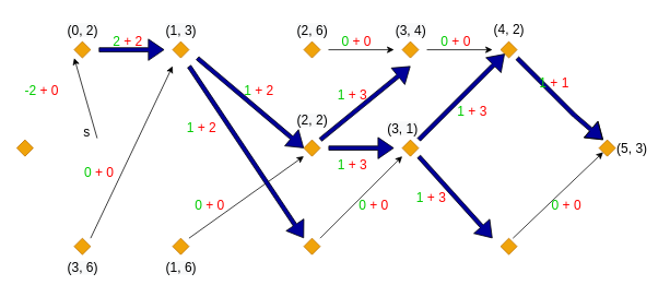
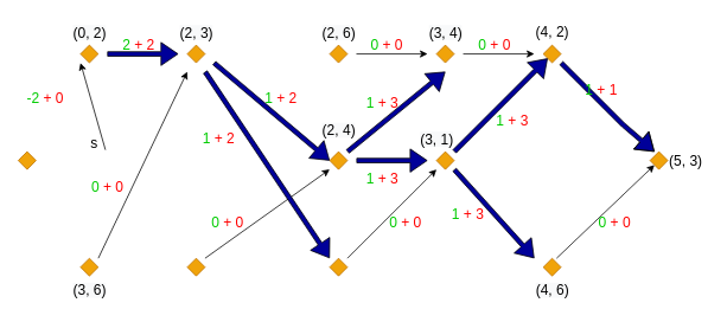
  <mxCell id="0" />
  <mxCell id="1" parent="0" />
  <mxCell id="2" value="" style="rhombus;whiteSpace=wrap;html=1;fillColor=#f0a30a;strokeColor=#BD7000;fontColor=#ffffff;" parent="1" vertex="1"><mxGeometry x="730" y="170" width="20" height="20" as="geometry" /></mxCell>
  <mxCell id="3" value="" style="rhombus;whiteSpace=wrap;html=1;fillColor=#f0a30a;strokeColor=#BD7000;fontColor=#ffffff;" parent="1" vertex="1"><mxGeometry x="610" y="50" width="20" height="20" as="geometry" /></mxCell>
  <mxCell id="4" value="" style="rhombus;whiteSpace=wrap;html=1;fillColor=#f0a30a;strokeColor=#BD7000;fontColor=#ffffff;" parent="1" vertex="1"><mxGeometry x="610" y="290" width="20" height="20" as="geometry" /></mxCell>
  <mxCell id="5" value="" style="rhombus;whiteSpace=wrap;html=1;fillColor=#f0a30a;strokeColor=#BD7000;fontColor=#ffffff;" parent="1" vertex="1"><mxGeometry x="490" y="170" width="20" height="20" as="geometry" /></mxCell>
  <mxCell id="6" style="edgeStyle=none;rounded=0;orthogonalLoop=1;jettySize=auto;html=1;startSize=6;endSize=6;fillColor=#000099;fontSize=11;" parent="1" edge="1"><mxGeometry relative="1" as="geometry"><mxPoint x="600" y="60" as="targetPoint" /><mxPoint x="520" y="60" as="sourcePoint" /></mxGeometry></mxCell>
  <mxCell id="7" value="" style="rhombus;whiteSpace=wrap;html=1;fillColor=#f0a30a;strokeColor=#BD7000;fontColor=#ffffff;" parent="1" vertex="1"><mxGeometry x="490" y="50" width="20" height="20" as="geometry" /></mxCell>
  <mxCell id="8" style="edgeStyle=none;rounded=0;orthogonalLoop=1;jettySize=auto;html=1;startSize=6;endSize=6;fillColor=#000099;" parent="1" edge="1"><mxGeometry relative="1" as="geometry"><mxPoint x="490" y="190" as="targetPoint" /><mxPoint x="390" y="290" as="sourcePoint" /></mxGeometry></mxCell>
  <mxCell id="9" value="" style="rhombus;whiteSpace=wrap;html=1;fillColor=#f0a30a;strokeColor=#BD7000;fontColor=#ffffff;" parent="1" vertex="1"><mxGeometry x="370" y="290" width="20" height="20" as="geometry" /></mxCell>
  <mxCell id="10" value="" style="rhombus;whiteSpace=wrap;html=1;fillColor=#f0a30a;strokeColor=#BD7000;fontColor=#ffffff;" parent="1" vertex="1"><mxGeometry x="370" y="170" width="20" height="20" as="geometry" /></mxCell>
  <mxCell id="11" style="edgeStyle=none;rounded=0;orthogonalLoop=1;jettySize=auto;html=1;startSize=6;endSize=6;fillColor=#000099;fontSize=11;" parent="1" edge="1"><mxGeometry relative="1" as="geometry"><mxPoint x="400" y="60" as="sourcePoint" /><mxPoint x="480" y="60" as="targetPoint" /></mxGeometry></mxCell>
  <mxCell id="12" value="" style="rhombus;whiteSpace=wrap;html=1;fillColor=#f0a30a;strokeColor=#BD7000;fontColor=#ffffff;" parent="1" vertex="1"><mxGeometry x="370" y="50" width="20" height="20" as="geometry" /></mxCell>
  <mxCell id="13" style="edgeStyle=none;rounded=0;orthogonalLoop=1;jettySize=auto;html=1;startSize=6;endSize=6;fillColor=#000099;" parent="1" edge="1"><mxGeometry relative="1" as="geometry"><mxPoint x="230" y="290" as="sourcePoint" /><mxPoint x="370" y="190" as="targetPoint" /></mxGeometry></mxCell>
  <mxCell id="14" value="" style="rhombus;whiteSpace=wrap;html=1;fillColor=#f0a30a;strokeColor=#BD7000;fontColor=#ffffff;" parent="1" vertex="1"><mxGeometry x="210" y="290" width="20" height="20" as="geometry" /></mxCell>
  <mxCell id="15" value="" style="rhombus;whiteSpace=wrap;html=1;fillColor=#f0a30a;strokeColor=#BD7000;fontColor=#ffffff;" parent="1" vertex="1"><mxGeometry x="210" y="50" width="20" height="20" as="geometry" /></mxCell>
  <mxCell id="16" style="rounded=0;orthogonalLoop=1;jettySize=auto;html=1;startSize=6;endSize=6;fillColor=#000099;" parent="1" edge="1"><mxGeometry relative="1" as="geometry"><mxPoint x="210" y="80" as="targetPoint" /><mxPoint x="110" y="290" as="sourcePoint" /></mxGeometry></mxCell>
  <mxCell id="17" value="" style="rhombus;whiteSpace=wrap;html=1;fillColor=#f0a30a;strokeColor=#BD7000;fontColor=#ffffff;" parent="1" vertex="1"><mxGeometry x="90" y="290" width="20" height="20" as="geometry" /></mxCell>
  <mxCell id="18" value="" style="rhombus;whiteSpace=wrap;html=1;fillColor=#f0a30a;strokeColor=#BD7000;fontColor=#ffffff;" parent="1" vertex="1"><mxGeometry x="90" y="50" width="20" height="20" as="geometry" /></mxCell>
  <mxCell id="19" style="edgeStyle=none;rounded=0;orthogonalLoop=1;jettySize=auto;html=1;startSize=6;endSize=6;fillColor=#000099;exitX=1.15;exitY=0.9;exitDx=0;exitDy=0;exitPerimeter=0;" parent="1" source="42" edge="1"><mxGeometry relative="1" as="geometry"><mxPoint x="90" y="70" as="targetPoint" /><mxPoint x="50" y="160" as="sourcePoint" /></mxGeometry></mxCell>
  <mxCell id="20" value="" style="rhombus;whiteSpace=wrap;html=1;fillColor=#f0a30a;strokeColor=#BD7000;fontColor=#ffffff;" parent="1" vertex="1"><mxGeometry y="170" width="20" height="20" as="geometry" x="20" /></mxCell>
  <mxCell id="21" value="" style="endArrow=classic;html=1;entryX=0;entryY=1;entryDx=0;entryDy=0;" parent="1" target="2" edge="1"><mxGeometry width="50" height="50" relative="1" as="geometry"><mxPoint x="625" y="290" as="sourcePoint" /><mxPoint x="460" y="240" as="targetPoint" /></mxGeometry></mxCell>
  <mxCell id="22" value="&lt;font style=&quot;font-size: 16px&quot; color=&quot;#00cc00&quot;&gt;0 &lt;/font&gt;&lt;font color=&quot;#ff0000&quot; style=&quot;font-size: 16px&quot;&gt;+ 0&lt;/font&gt;" style="text;html=1;align=center;verticalAlign=middle;resizable=0;points=[];autosize=1;" parent="1" vertex="1"><mxGeometry x="665" y="240" width="50" height="20" as="geometry" /></mxCell>
  <mxCell id="23" value="&lt;font style=&quot;font-size: 16px&quot;&gt;(5, 3)&lt;/font&gt;" style="text;html=1;align=center;verticalAlign=middle;resizable=0;points=[];autosize=1;" parent="1" vertex="1"><mxGeometry x="745" y="170" width="50" height="20" as="geometry" /></mxCell>
  <mxCell id="24" value="" style="shape=flexArrow;endArrow=classic;html=1;fillColor=#000099;endSize=6;startSize=6;width=5;" parent="1" edge="1"><mxGeometry width="50" height="50" relative="1" as="geometry"><mxPoint x="630" y="70" as="sourcePoint" /><mxPoint x="735" y="170" as="targetPoint" /><Array as="points"><mxPoint x="700" y="140" /></Array></mxGeometry></mxCell>
  <mxCell id="25" value="&lt;font style=&quot;font-size: 16px&quot; color=&quot;#00cc00&quot;&gt;1&lt;/font&gt;&lt;font color=&quot;#ff0000&quot; style=&quot;font-size: 16px&quot;&gt; + 1&lt;/font&gt;" style="text;html=1;align=center;verticalAlign=middle;resizable=0;points=[];autosize=1;" parent="1" vertex="1"><mxGeometry x="650" y="90" width="50" height="20" as="geometry" /></mxCell>
  <mxCell id="26" value="" style="shape=flexArrow;endArrow=classic;html=1;fillColor=#000099;endSize=6;startSize=6;width=5;" parent="1" edge="1"><mxGeometry width="50" height="50" relative="1" as="geometry"><mxPoint x="510" y="190" as="sourcePoint" /><mxPoint x="600" y="290" as="targetPoint" /><Array as="points" /></mxGeometry></mxCell>
  <mxCell id="27" value="" style="shape=flexArrow;endArrow=classic;html=1;fillColor=#000099;endSize=6;startSize=6;entryX=0;entryY=1;entryDx=0;entryDy=0;width=5;" parent="1" target="3" edge="1"><mxGeometry width="50" height="50" relative="1" as="geometry"><mxPoint x="510" y="170" as="sourcePoint" /><mxPoint x="610" y="300" as="targetPoint" /><Array as="points" /></mxGeometry></mxCell>
  <mxCell id="28" value="" style="shape=flexArrow;endArrow=classic;html=1;fillColor=#000099;endSize=6;startSize=6;width=5;" parent="1" edge="1"><mxGeometry width="50" height="50" relative="1" as="geometry"><mxPoint x="400" y="180" as="sourcePoint" /><mxPoint x="480" y="180" as="targetPoint" /><Array as="points" /></mxGeometry></mxCell>
  <mxCell id="29" value="" style="shape=flexArrow;endArrow=classic;html=1;fillColor=#000099;endSize=6;startSize=6;width=5;" parent="1" edge="1"><mxGeometry width="50" height="50" relative="1" as="geometry"><mxPoint x="390" y="170" as="sourcePoint" /><mxPoint x="500" y="80" as="targetPoint" /><Array as="points" /></mxGeometry></mxCell>
  <mxCell id="30" value="" style="shape=flexArrow;endArrow=classic;html=1;fillColor=#000099;endSize=6;startSize=6;fontSize=11;spacing=2;verticalAlign=middle;width=5;" parent="1" edge="1"><mxGeometry width="50" height="50" relative="1" as="geometry"><mxPoint x="230" y="80" as="sourcePoint" /><mxPoint x="370" y="290" as="targetPoint" /><Array as="points" /></mxGeometry></mxCell>
  <mxCell id="31" value="" style="shape=flexArrow;endArrow=classic;html=1;fillColor=#000099;endSize=6;startSize=6;width=5;" parent="1" edge="1"><mxGeometry width="50" height="50" relative="1" as="geometry"><mxPoint x="240" y="70" as="sourcePoint" /><mxPoint x="370" y="180" as="targetPoint" /><Array as="points" /></mxGeometry></mxCell>
  <mxCell id="32" value="" style="shape=flexArrow;endArrow=classic;html=1;fillColor=#000099;endSize=6;startSize=6;width=5;" parent="1" edge="1"><mxGeometry width="50" height="50" relative="1" as="geometry"><mxPoint x="120" y="60" as="sourcePoint" /><mxPoint x="200" y="60" as="targetPoint" /><Array as="points" /></mxGeometry></mxCell>
  <mxCell id="33" value="&lt;font style=&quot;font-size: 16px&quot; color=&quot;#00cc00&quot;&gt;0 &lt;/font&gt;&lt;font color=&quot;#ff0000&quot; style=&quot;font-size: 16px&quot;&gt;+ 0&lt;/font&gt;" style="text;html=1;align=center;verticalAlign=middle;resizable=0;points=[];autosize=1;" parent="1" vertex="1"><mxGeometry x="430" y="240" width="50" height="20" as="geometry" /></mxCell>
  <mxCell id="34" value="&lt;font style=&quot;font-size: 16px&quot; color=&quot;#00cc00&quot;&gt;0&lt;/font&gt;&lt;font color=&quot;#ff0000&quot; style=&quot;font-size: 16px&quot;&gt; + 0&lt;/font&gt;" style="text;html=1;align=center;verticalAlign=middle;resizable=0;points=[];autosize=1;" parent="1" vertex="1"><mxGeometry x="230" y="240" width="50" height="20" as="geometry" /></mxCell>
  <mxCell id="35" value="&lt;font style=&quot;font-size: 16px&quot; color=&quot;#00cc00&quot;&gt;0&lt;/font&gt;&lt;font color=&quot;#ff0000&quot; style=&quot;font-size: 16px&quot;&gt; + 0&lt;/font&gt;" style="text;html=1;align=center;verticalAlign=middle;resizable=0;points=[];autosize=1;" parent="1" vertex="1"><mxGeometry x="95" y="200" width="50" height="20" as="geometry" /></mxCell>
  <mxCell id="36" value="&lt;font style=&quot;font-size: 16px&quot; color=&quot;#00cc00&quot;&gt;-2 &lt;/font&gt;&lt;font style=&quot;font-size: 16px&quot; color=&quot;#ff0000&quot;&gt;+ 0&lt;/font&gt;" style="text;html=1;align=center;verticalAlign=middle;resizable=0;points=[];autosize=1;" parent="1" vertex="1"><mxGeometry y="100" width="60" height="20" as="geometry" x="20" /></mxCell>
  <mxCell id="37" value="&lt;span style=&quot;font-size: 16px&quot;&gt;(4, 2)&lt;/span&gt;" style="text;html=1;align=center;verticalAlign=middle;resizable=0;points=[];autosize=1;fontSize=11;" parent="1" vertex="1"><mxGeometry x="595" y="25" width="50" height="20" as="geometry" /></mxCell>
  <mxCell id="38" value="&lt;span style=&quot;color: rgb(0 , 0 , 0) ; font-family: &amp;#34;helvetica&amp;#34; ; font-size: 16px ; font-style: normal ; font-weight: 400 ; letter-spacing: normal ; text-align: center ; text-indent: 0px ; text-transform: none ; word-spacing: 0px ; background-color: rgb(248 , 249 , 250) ; display: inline ; float: none&quot;&gt;(3, 4)&lt;/span&gt;" style="text;whiteSpace=wrap;html=1;fontSize=11;" parent="1" vertex="1"><mxGeometry x="480" y="20" width="60" height="30" as="geometry" /></mxCell>
  <mxCell id="39" value="&lt;span style=&quot;color: rgb(0 , 0 , 0) ; font-family: &amp;#34;helvetica&amp;#34; ; font-size: 16px ; font-style: normal ; font-weight: 400 ; letter-spacing: normal ; text-align: center ; text-indent: 0px ; text-transform: none ; word-spacing: 0px ; background-color: rgb(248 , 249 , 250) ; display: inline ; float: none&quot;&gt;(2, 6)&lt;/span&gt;" style="text;whiteSpace=wrap;html=1;fontSize=11;" parent="1" vertex="1"><mxGeometry x="360" y="20" width="60" height="30" as="geometry" /></mxCell>
- <mxCell id="40" value="&lt;span style=&quot;color: rgb(0 , 0 , 0) ; font-family: &amp;#34;helvetica&amp;#34; ; font-size: 16px ; font-style: normal ; font-weight: 400 ; letter-spacing: normal ; text-align: center ; text-indent: 0px ; text-transform: none ; word-spacing: 0px ; background-color: rgb(248 , 249 , 250) ; display: inline ; float: none&quot;&gt;(1, 3)&lt;/span&gt;" style="text;whiteSpace=wrap;html=1;fontSize=11;" parent="1" vertex="1"><mxGeometry x="200" y="20" width="60" height="30" as="geometry" /></mxCell>
+ <mxCell id="40" value="&lt;span style=&quot;color: rgb(0 , 0 , 0) ; font-family: &amp;#34;helvetica&amp;#34; ; font-size: 16px ; font-style: normal ; font-weight: 400 ; letter-spacing: normal ; text-align: center ; text-indent: 0px ; text-transform: none ; word-spacing: 0px ; background-color: rgb(248 , 249 , 250) ; display: inline ; float: none&quot;&gt;(2, 3)&lt;/span&gt;" style="text;whiteSpace=wrap;html=1;fontSize=11;" parent="1" vertex="1"><mxGeometry x="200" y="20" width="60" height="30" as="geometry" /></mxCell>
  <mxCell id="41" value="&lt;span style=&quot;color: rgb(0 , 0 , 0) ; font-family: &amp;#34;helvetica&amp;#34; ; font-size: 16px ; font-style: normal ; font-weight: 400 ; letter-spacing: normal ; text-align: center ; text-indent: 0px ; text-transform: none ; word-spacing: 0px ; background-color: rgb(248 , 249 , 250) ; display: inline ; float: none&quot;&gt;(0, 2)&lt;/span&gt;" style="text;whiteSpace=wrap;html=1;fontSize=11;" parent="1" vertex="1"><mxGeometry x="80" y="20" width="60" height="30" as="geometry" /></mxCell>
  <mxCell id="42" value="&lt;font style=&quot;font-size: 16px&quot;&gt;s&lt;/font&gt;" style="text;html=1;align=center;verticalAlign=middle;resizable=0;points=[];autosize=1;fontSize=11;" parent="1" vertex="1"><mxGeometry x="95" y="150" width="20" height="20" as="geometry" /></mxCell>
  <mxCell id="43" value="&lt;span style=&quot;color: rgb(0 , 0 , 0) ; font-family: &amp;#34;helvetica&amp;#34; ; font-size: 16px ; font-style: normal ; font-weight: 400 ; letter-spacing: normal ; text-align: center ; text-indent: 0px ; text-transform: none ; word-spacing: 0px ; background-color: rgb(248 , 249 , 250) ; display: inline ; float: none&quot;&gt;(3, 6)&lt;/span&gt;" style="text;whiteSpace=wrap;html=1;fontSize=11;" parent="1" vertex="1"><mxGeometry x="80" y="310" width="60" height="30" as="geometry" /></mxCell>
- <mxCell id="44" value="&lt;span style=&quot;color: rgb(0 , 0 , 0) ; font-family: &amp;#34;helvetica&amp;#34; ; font-size: 16px ; font-style: normal ; font-weight: 400 ; letter-spacing: normal ; text-align: center ; text-indent: 0px ; text-transform: none ; word-spacing: 0px ; background-color: rgb(248 , 249 , 250) ; display: inline ; float: none&quot;&gt;(1, 6)&lt;/span&gt;" style="text;whiteSpace=wrap;html=1;fontSize=11;" parent="1" vertex="1"><mxGeometry x="200" y="310" width="60" height="30" as="geometry" /></mxCell>
+ <mxCell id="45" value="&lt;span style=&quot;color: rgb(0 , 0 , 0) ; font-family: &amp;#34;helvetica&amp;#34; ; font-size: 16px ; font-style: normal ; font-weight: 400 ; letter-spacing: normal ; text-align: center ; text-indent: 0px ; text-transform: none ; word-spacing: 0px ; background-color: rgb(248 , 249 , 250) ; display: inline ; float: none&quot;&gt;(4, 6)&lt;/span&gt;" style="text;whiteSpace=wrap;html=1;fontSize=11;" parent="1" vertex="1"><mxGeometry x="600" y="310" width="60" height="30" as="geometry" /></mxCell>
  <mxCell id="46" value="&lt;span style=&quot;color: rgb(0 , 0 , 0) ; font-family: &amp;#34;helvetica&amp;#34; ; font-size: 16px ; font-style: normal ; font-weight: 400 ; letter-spacing: normal ; text-align: center ; text-indent: 0px ; text-transform: none ; word-spacing: 0px ; background-color: rgb(248 , 249 , 250) ; display: inline ; float: none&quot;&gt;(3, 1)&lt;/span&gt;" style="text;whiteSpace=wrap;html=1;fontSize=11;" parent="1" vertex="1"><mxGeometry x="470" y="140" width="60" height="30" as="geometry" /></mxCell>
- <mxCell id="47" value="&lt;span style=&quot;color: rgb(0 , 0 , 0) ; font-family: &amp;#34;helvetica&amp;#34; ; font-size: 16px ; font-style: normal ; font-weight: 400 ; letter-spacing: normal ; text-align: center ; text-indent: 0px ; text-transform: none ; word-spacing: 0px ; background-color: rgb(248 , 249 , 250) ; display: inline ; float: none&quot;&gt;(2, 2)&lt;/span&gt;" style="text;whiteSpace=wrap;html=1;fontSize=11;" parent="1" vertex="1"><mxGeometry x="360" y="130" width="60" height="30" as="geometry" /></mxCell>
+ <mxCell id="47" value="&lt;span style=&quot;color: rgb(0 , 0 , 0) ; font-family: &amp;#34;helvetica&amp;#34; ; font-size: 16px ; font-style: normal ; font-weight: 400 ; letter-spacing: normal ; text-align: center ; text-indent: 0px ; text-transform: none ; word-spacing: 0px ; background-color: rgb(248 , 249 , 250) ; display: inline ; float: none&quot;&gt;(2, 4)&lt;/span&gt;" style="text;whiteSpace=wrap;html=1;fontSize=11;" parent="1" vertex="1"><mxGeometry x="360" y="130" width="60" height="30" as="geometry" /></mxCell>
  <mxCell id="48" value="&lt;font style=&quot;font-size: 16px&quot; color=&quot;#00cc00&quot;&gt;2 &lt;/font&gt;&lt;font color=&quot;#ff0000&quot; style=&quot;font-size: 16px&quot;&gt;+ 2&lt;/font&gt;" style="text;html=1;align=center;verticalAlign=middle;resizable=0;points=[];autosize=1;" parent="1" vertex="1"><mxGeometry x="130" y="40" width="50" height="20" as="geometry" /></mxCell>
  <mxCell id="49" value="&lt;font style=&quot;font-size: 16px&quot; color=&quot;#00cc00&quot;&gt;1&lt;/font&gt;&lt;font color=&quot;#ff0000&quot; style=&quot;font-size: 16px&quot;&gt; + 2&lt;/font&gt;" style="text;html=1;align=center;verticalAlign=middle;resizable=0;points=[];autosize=1;" parent="1" vertex="1"><mxGeometry x="290" y="100" width="50" height="20" as="geometry" /></mxCell>
  <mxCell id="50" value="&lt;font style=&quot;font-size: 16px&quot; color=&quot;#00cc00&quot;&gt;1&lt;/font&gt;&lt;font color=&quot;#ff0000&quot; style=&quot;font-size: 16px&quot;&gt; + 2&lt;/font&gt;" style="text;html=1;align=center;verticalAlign=middle;resizable=0;points=[];autosize=1;" parent="1" vertex="1"><mxGeometry x="220" y="145" width="50" height="20" as="geometry" /></mxCell>
  <mxCell id="51" value="&lt;font style=&quot;font-size: 16px&quot; color=&quot;#00cc00&quot;&gt;0&lt;/font&gt;&lt;font color=&quot;#ff0000&quot; style=&quot;font-size: 16px&quot;&gt; + 0&lt;/font&gt;" style="text;html=1;align=center;verticalAlign=middle;resizable=0;points=[];autosize=1;" parent="1" vertex="1"><mxGeometry x="409" y="40" width="50" height="20" as="geometry" /></mxCell>
  <mxCell id="52" value="&lt;font style=&quot;font-size: 16px&quot; color=&quot;#00cc00&quot;&gt;0 &lt;/font&gt;&lt;font color=&quot;#ff0000&quot; style=&quot;font-size: 16px&quot;&gt;+ 0&lt;/font&gt;" style="text;html=1;align=center;verticalAlign=middle;resizable=0;points=[];autosize=1;" parent="1" vertex="1"><mxGeometry x="530" y="40" width="50" height="20" as="geometry" /></mxCell>
  <mxCell id="53" value="&lt;font style=&quot;font-size: 16px&quot; color=&quot;#00cc00&quot;&gt;1 &lt;/font&gt;&lt;font color=&quot;#ff0000&quot; style=&quot;font-size: 16px&quot;&gt;+ 3&lt;/font&gt;" style="text;html=1;align=center;verticalAlign=middle;resizable=0;points=[];autosize=1;" parent="1" vertex="1"><mxGeometry x="404" y="105" width="50" height="20" as="geometry" /></mxCell>
  <mxCell id="54" value="&lt;font style=&quot;font-size: 16px&quot; color=&quot;#00cc00&quot;&gt;1&lt;/font&gt;&lt;font color=&quot;#ff0000&quot; style=&quot;font-size: 16px&quot;&gt; + 3&lt;/font&gt;" style="text;html=1;align=center;verticalAlign=middle;resizable=0;points=[];autosize=1;" parent="1" vertex="1"><mxGeometry x="404" y="190" width="50" height="20" as="geometry" /></mxCell>
  <mxCell id="55" value="&lt;span style=&quot;font-size: 16px&quot;&gt;&lt;font color=&quot;#00cc00&quot;&gt;1&lt;/font&gt;&lt;font color=&quot;#ff0000&quot;&gt; + 3&lt;/font&gt;&lt;/span&gt;" style="text;html=1;align=center;verticalAlign=middle;resizable=0;points=[];autosize=1;" parent="1" vertex="1"><mxGeometry x="550" y="125" width="50" height="20" as="geometry" /></mxCell>
  <mxCell id="56" value="&lt;font style=&quot;font-size: 16px&quot; color=&quot;#00cc00&quot;&gt;1&lt;/font&gt;&lt;font color=&quot;#ff0000&quot; style=&quot;font-size: 16px&quot;&gt; + 3&lt;/font&gt;" style="text;html=1;align=center;verticalAlign=middle;resizable=0;points=[];autosize=1;" parent="1" vertex="1"><mxGeometry x="500" y="230" width="50" height="20" as="geometry" /></mxCell>
